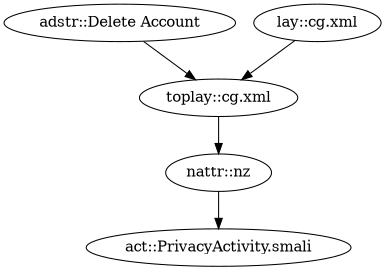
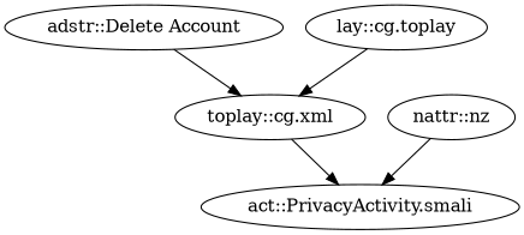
  digraph {
    "adstr::Delete Account"
    "toplay::cg.xml"
    "nattr::nz"
    "act::PrivacyActivity.smali"
-   "lay::cg.xml"
+   "lay::cg.xml" [label="lay::cg.toplay"]
    "adstr::Delete Account" -> "toplay::cg.xml"
-   "toplay::cg.xml" -> "nattr::nz"
+   "toplay::cg.xml" -> "act::PrivacyActivity.smali"
    "nattr::nz" -> "act::PrivacyActivity.smali"
    "lay::cg.xml" -> "toplay::cg.xml"
  }
